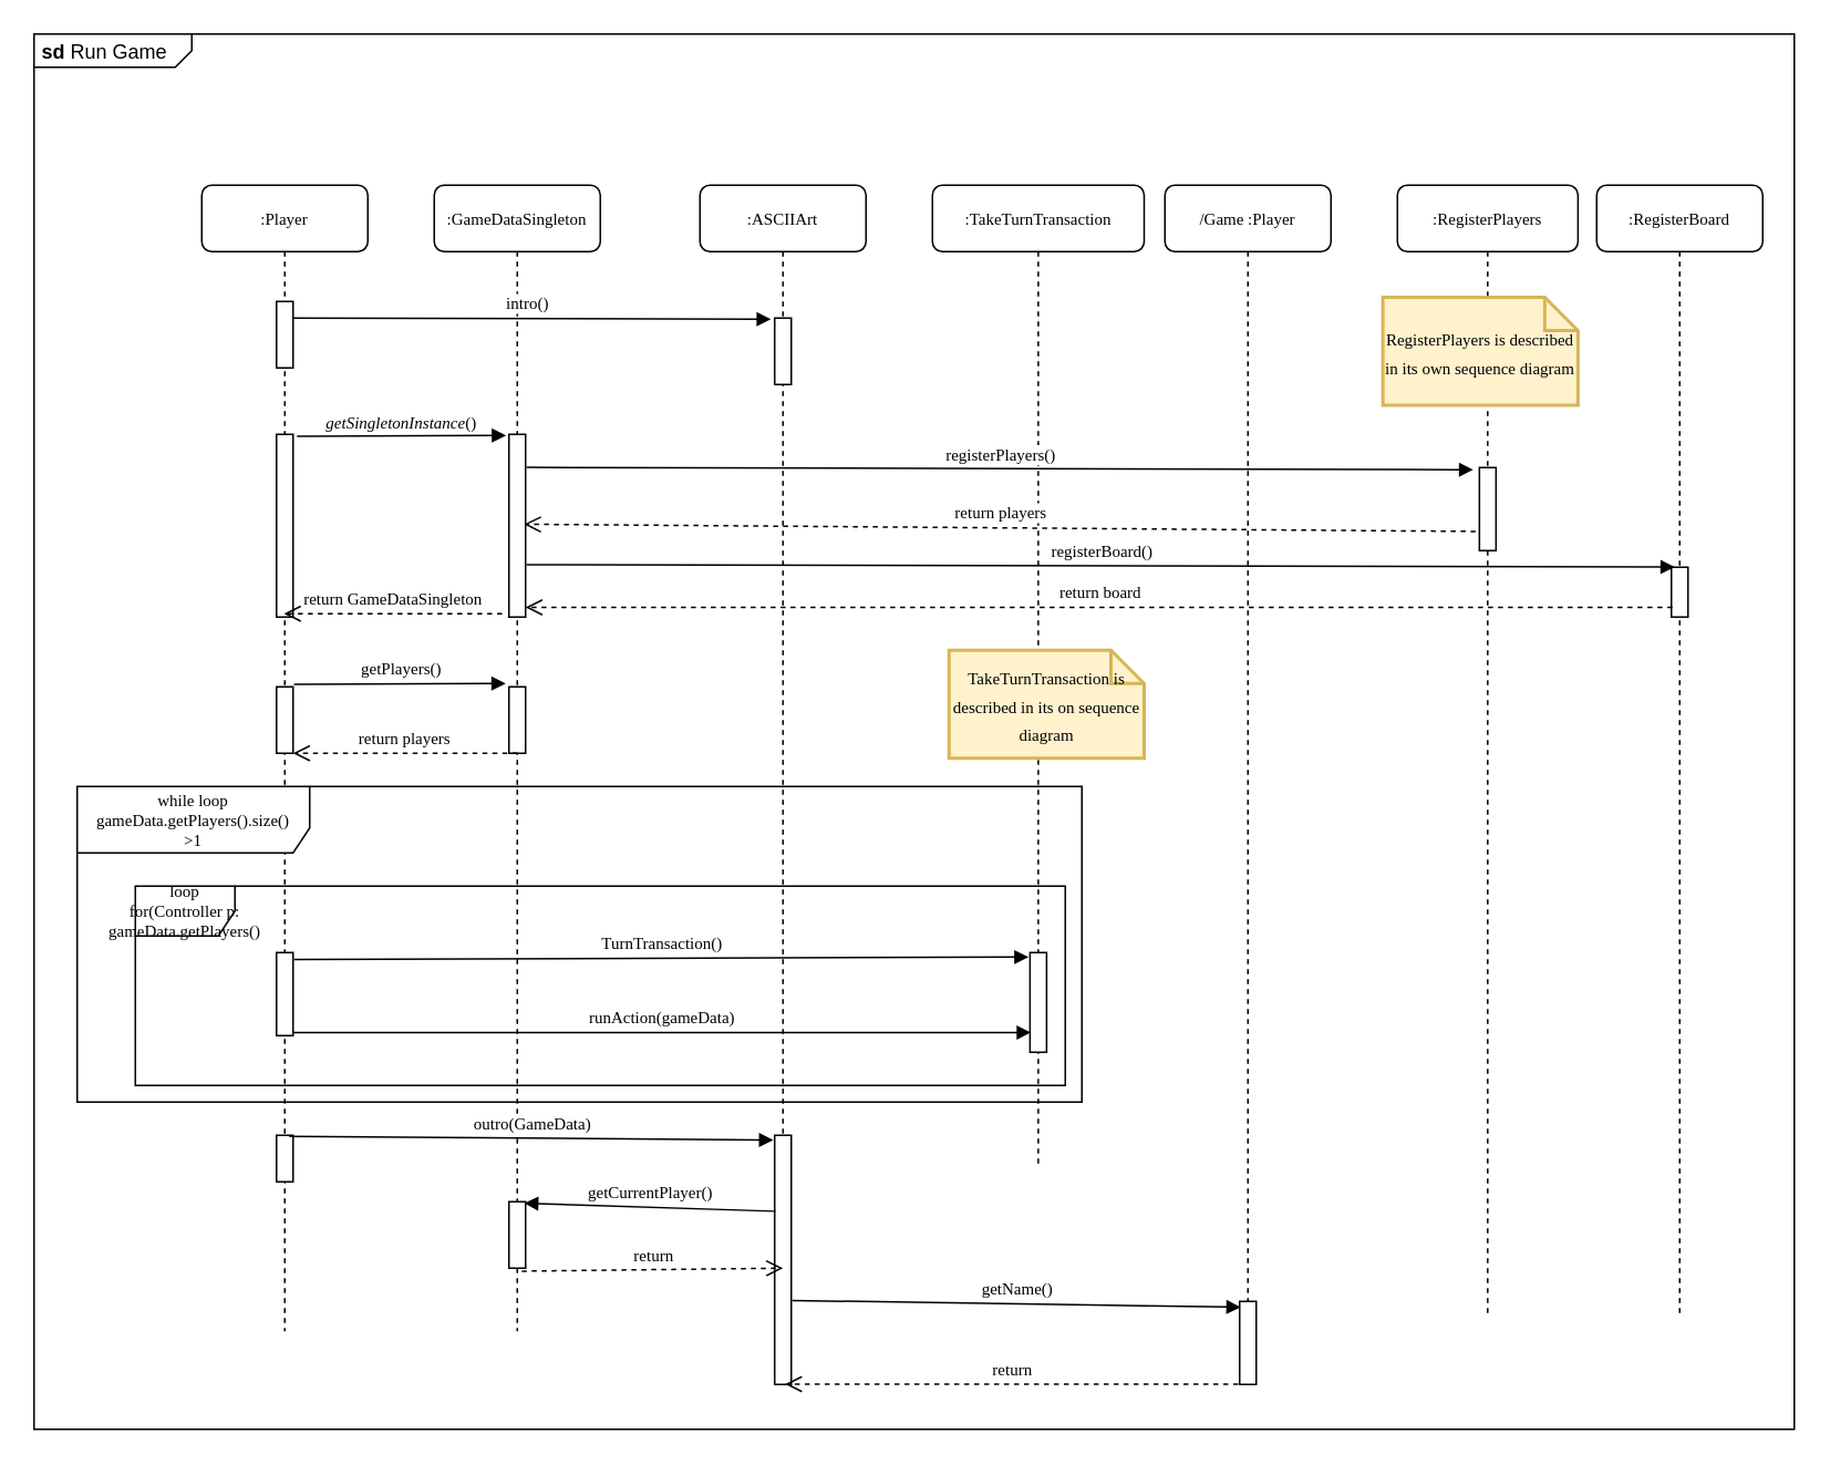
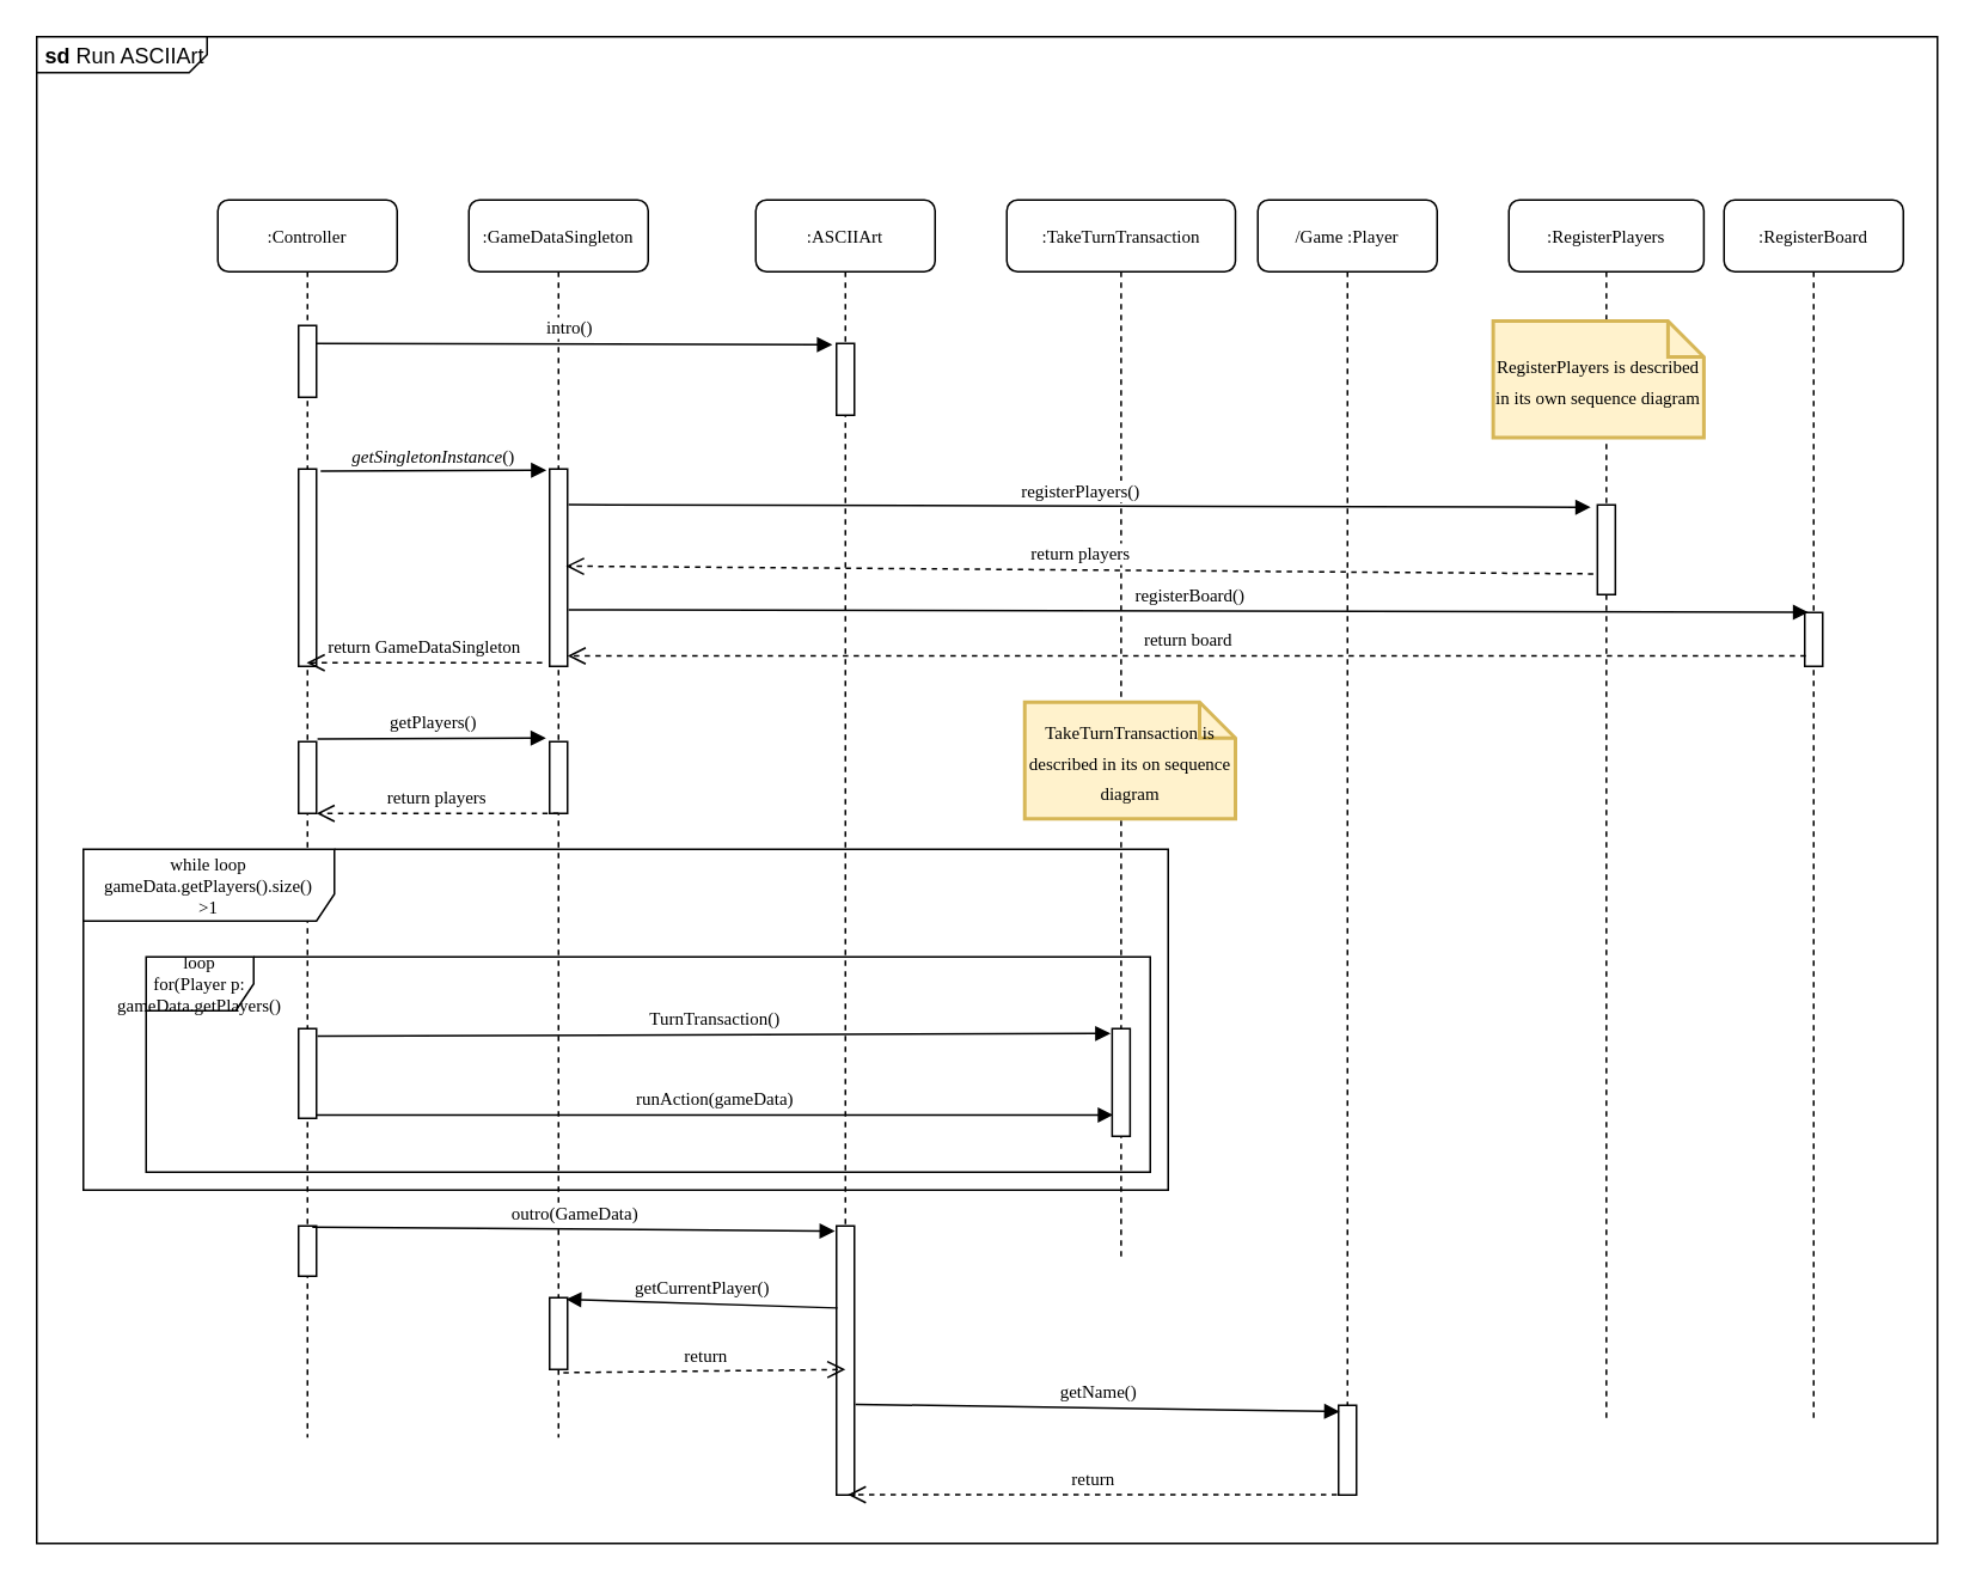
  <mxCell id="0" />
  <mxCell id="1" parent="0" />
- <mxCell id="2" value="&lt;p style=&quot;margin: 0px ; margin-top: 4px ; margin-left: 5px ; text-align: left&quot;&gt;&lt;b&gt;sd&lt;/b&gt;&amp;nbsp;Run Game&lt;/p&gt;" style="html=1;shape=mxgraph.sysml.package;overflow=fill;labelX=95;align=left;spacingLeft=5;verticalAlign=top;spacingTop=-3;" parent="1" vertex="1"><mxGeometry x="20" y="20" width="1060" height="840" as="geometry" /></mxCell>
+ <mxCell id="2" value="&lt;p style=&quot;margin: 0px ; margin-top: 4px ; margin-left: 5px ; text-align: left&quot;&gt;&lt;b&gt;sd&lt;/b&gt;&amp;nbsp;Run ASCIIArt&lt;/p&gt;" style="html=1;shape=mxgraph.sysml.package;overflow=fill;labelX=95;align=left;spacingLeft=5;verticalAlign=top;spacingTop=-3;" parent="1" vertex="1"><mxGeometry x="20" y="20" width="1060" height="840" as="geometry" /></mxCell>
  <mxCell id="3" value=":GameDataSingleton" style="shape=umlLifeline;perimeter=lifelinePerimeter;whiteSpace=wrap;html=1;container=1;collapsible=0;recursiveResize=0;outlineConnect=0;rounded=1;shadow=0;comic=0;labelBackgroundColor=none;strokeWidth=1;fontFamily=Verdana;fontSize=10;align=center;" parent="1" vertex="1"><mxGeometry x="261" y="111" width="100" height="690" as="geometry" /></mxCell>
  <mxCell id="4" value="" style="html=1;points=[];perimeter=orthogonalPerimeter;fontFamily=Verdana;fontSize=10;" parent="3" vertex="1"><mxGeometry x="45" y="150" width="10" height="110" as="geometry" /></mxCell>
  <mxCell id="5" value="" style="html=1;points=[];perimeter=orthogonalPerimeter;fontFamily=Verdana;fontSize=10;" parent="3" vertex="1"><mxGeometry x="45" y="302" width="10" height="40" as="geometry" /></mxCell>
  <mxCell id="6" value="" style="html=1;points=[];perimeter=orthogonalPerimeter;fontFamily=Verdana;fontSize=10;" parent="3" vertex="1"><mxGeometry x="45" y="612" width="10" height="40" as="geometry" /></mxCell>
  <mxCell id="7" value=":ASCIIArt" style="shape=umlLifeline;perimeter=lifelinePerimeter;whiteSpace=wrap;html=1;container=1;collapsible=0;recursiveResize=0;outlineConnect=0;rounded=1;shadow=0;comic=0;labelBackgroundColor=none;strokeWidth=1;fontFamily=Verdana;fontSize=10;align=center;" parent="1" vertex="1"><mxGeometry x="421" y="111" width="100" height="690" as="geometry" /></mxCell>
  <mxCell id="8" value="" style="html=1;points=[];perimeter=orthogonalPerimeter;fontFamily=Verdana;fontSize=10;" parent="7" vertex="1"><mxGeometry x="45" y="80" width="10" height="40" as="geometry" /></mxCell>
  <mxCell id="9" value="" style="html=1;points=[];perimeter=orthogonalPerimeter;fontFamily=Verdana;fontSize=10;" parent="7" vertex="1"><mxGeometry x="45" y="572" width="10" height="150" as="geometry" /></mxCell>
  <mxCell id="10" value=":TakeTurnTransaction" style="shape=umlLifeline;perimeter=lifelinePerimeter;whiteSpace=wrap;html=1;container=1;collapsible=0;recursiveResize=0;outlineConnect=0;rounded=1;shadow=0;comic=0;labelBackgroundColor=none;strokeWidth=1;fontFamily=Verdana;fontSize=10;align=center;" parent="1" vertex="1"><mxGeometry x="561" y="111" width="127.5" height="590" as="geometry" /></mxCell>
  <mxCell id="11" value="&lt;span style=&quot;color: rgb(0 , 0 , 0) ; font-family: &amp;#34;verdana&amp;#34; ; font-size: 10px&quot;&gt;TakeTurnTransaction is described in its on sequence diagram&lt;/span&gt;" style="shape=note;strokeWidth=2;fontSize=14;size=20;whiteSpace=wrap;html=1;fillColor=#fff2cc;strokeColor=#d6b656;fontColor=#666600;" parent="10" vertex="1"><mxGeometry x="10" y="280" width="117.5" height="65" as="geometry" /></mxCell>
  <mxCell id="12" value="/Game :Player" style="shape=umlLifeline;perimeter=lifelinePerimeter;whiteSpace=wrap;html=1;container=1;collapsible=0;recursiveResize=0;outlineConnect=0;rounded=1;shadow=0;comic=0;labelBackgroundColor=none;strokeWidth=1;fontFamily=Verdana;fontSize=10;align=center;" parent="1" vertex="1"><mxGeometry x="701" y="111" width="100" height="680" as="geometry" /></mxCell>
  <mxCell id="13" value="" style="html=1;points=[];perimeter=orthogonalPerimeter;fontFamily=Verdana;fontSize=10;" parent="12" vertex="1"><mxGeometry x="45" y="672" width="10" height="50" as="geometry" /></mxCell>
- <mxCell id="14" value=":Player" style="shape=umlLifeline;perimeter=lifelinePerimeter;whiteSpace=wrap;html=1;container=1;collapsible=0;recursiveResize=0;outlineConnect=0;rounded=1;shadow=0;comic=0;labelBackgroundColor=none;strokeWidth=1;fontFamily=Verdana;fontSize=10;align=center;" parent="1" vertex="1"><mxGeometry x="121" y="111" width="100" height="690" as="geometry" /></mxCell>
+ <mxCell id="14" value=":Controller" style="shape=umlLifeline;perimeter=lifelinePerimeter;whiteSpace=wrap;html=1;container=1;collapsible=0;recursiveResize=0;outlineConnect=0;rounded=1;shadow=0;comic=0;labelBackgroundColor=none;strokeWidth=1;fontFamily=Verdana;fontSize=10;align=center;" parent="1" vertex="1"><mxGeometry x="121" y="111" width="100" height="690" as="geometry" /></mxCell>
  <mxCell id="15" value="intro()" style="html=1;verticalAlign=bottom;endArrow=block;entryX=-0.229;entryY=0.016;entryDx=0;entryDy=0;entryPerimeter=0;fontFamily=Verdana;fontSize=10;" parent="14" target="8" edge="1"><mxGeometry width="80" relative="1" as="geometry"><mxPoint x="50" y="80" as="sourcePoint" /><mxPoint x="130" y="80" as="targetPoint" /></mxGeometry></mxCell>
  <mxCell id="16" value="" style="html=1;points=[];perimeter=orthogonalPerimeter;fontFamily=Verdana;fontSize=10;" parent="14" vertex="1"><mxGeometry x="45" y="70" width="10" height="40" as="geometry" /></mxCell>
  <mxCell id="17" value="" style="html=1;points=[];perimeter=orthogonalPerimeter;fontFamily=Verdana;fontSize=10;" parent="14" vertex="1"><mxGeometry x="45" y="150" width="10" height="110" as="geometry" /></mxCell>
  <mxCell id="18" value="" style="html=1;points=[];perimeter=orthogonalPerimeter;fontFamily=Verdana;fontSize=10;" parent="14" vertex="1"><mxGeometry x="45" y="302" width="10" height="40" as="geometry" /></mxCell>
  <mxCell id="19" value="" style="html=1;points=[];perimeter=orthogonalPerimeter;fontFamily=Verdana;fontSize=10;" parent="14" vertex="1"><mxGeometry x="45" y="572" width="10" height="28" as="geometry" /></mxCell>
  <mxCell id="20" value="&lt;p class=&quot;p1&quot; style=&quot;margin: 0px; font-stretch: normal; font-size: 10px; line-height: normal;&quot;&gt;&lt;i style=&quot;font-size: 10px;&quot;&gt;getSingletonInstance&lt;/i&gt;()&lt;/p&gt;" style="html=1;verticalAlign=bottom;endArrow=block;exitX=1.235;exitY=0.274;exitDx=0;exitDy=0;exitPerimeter=0;entryX=-0.176;entryY=0.006;entryDx=0;entryDy=0;entryPerimeter=0;fontFamily=Verdana;fontSize=10;" parent="1" target="4" edge="1"><mxGeometry width="80" relative="1" as="geometry"><mxPoint x="178.35" y="262.24" as="sourcePoint" /><mxPoint x="271" y="271" as="targetPoint" /></mxGeometry></mxCell>
  <mxCell id="21" value="return GameDataSingleton" style="html=1;verticalAlign=bottom;endArrow=open;dashed=1;endSize=8;fontFamily=Verdana;fontSize=10;exitX=-0.412;exitY=0.982;exitDx=0;exitDy=0;exitPerimeter=0;" parent="1" source="4" target="14" edge="1"><mxGeometry relative="1" as="geometry"><mxPoint x="281" y="311" as="sourcePoint" /><mxPoint x="201" y="301" as="targetPoint" /></mxGeometry></mxCell>
  <mxCell id="22" value="while loop&lt;br&gt;gameData.getPlayers().size()&lt;br&gt;&amp;gt;1" style="shape=umlFrame;whiteSpace=wrap;html=1;fontFamily=Verdana;fontSize=10;width=140;height=40;" parent="1" vertex="1"><mxGeometry x="46" y="473" width="605" height="190" as="geometry" /></mxCell>
- <mxCell id="23" value="loop&lt;br&gt;for(Controller p: gameData.getPlayers()" style="shape=umlFrame;whiteSpace=wrap;html=1;fontFamily=Verdana;fontSize=10;" parent="1" vertex="1"><mxGeometry x="81" y="533" width="560" height="120" as="geometry" /></mxCell>
+ <mxCell id="23" value="loop&lt;br&gt;for(Player p: gameData.getPlayers()" style="shape=umlFrame;whiteSpace=wrap;html=1;fontFamily=Verdana;fontSize=10;" parent="1" vertex="1"><mxGeometry x="81" y="533" width="560" height="120" as="geometry" /></mxCell>
  <mxCell id="24" value="" style="html=1;points=[];perimeter=orthogonalPerimeter;fontFamily=Verdana;fontSize=10;" parent="1" vertex="1"><mxGeometry x="166" y="573" width="10" height="50" as="geometry" /></mxCell>
  <mxCell id="25" value="getPlayers()" style="html=1;verticalAlign=bottom;endArrow=block;fontFamily=Verdana;fontSize=10;exitX=1.057;exitY=-0.039;exitDx=0;exitDy=0;exitPerimeter=0;" parent="1" source="18" edge="1"><mxGeometry width="80" relative="1" as="geometry"><mxPoint x="191" y="413" as="sourcePoint" /><mxPoint x="304" y="411" as="targetPoint" /></mxGeometry></mxCell>
  <mxCell id="26" value="return players" style="html=1;verticalAlign=bottom;endArrow=open;dashed=1;endSize=8;fontFamily=Verdana;fontSize=10;exitX=0.5;exitY=1;exitDx=0;exitDy=0;exitPerimeter=0;" parent="1" source="5" target="18" edge="1"><mxGeometry relative="1" as="geometry"><mxPoint x="301" y="453" as="sourcePoint" /><mxPoint x="221" y="453" as="targetPoint" /></mxGeometry></mxCell>
  <mxCell id="27" value="runAction(gameData)" style="html=1;verticalAlign=bottom;endArrow=block;fontFamily=Verdana;fontSize=10;entryX=0.057;entryY=0.802;entryDx=0;entryDy=0;entryPerimeter=0;" parent="1" source="24" target="28" edge="1"><mxGeometry width="80" relative="1" as="geometry"><mxPoint x="191" y="573" as="sourcePoint" /><mxPoint x="271" y="573" as="targetPoint" /></mxGeometry></mxCell>
  <mxCell id="28" value="" style="html=1;points=[];perimeter=orthogonalPerimeter;fontFamily=Verdana;fontSize=10;" parent="1" vertex="1"><mxGeometry x="619.75" y="573" width="10" height="60" as="geometry" /></mxCell>
  <mxCell id="29" value="TurnTransaction()" style="html=1;verticalAlign=bottom;endArrow=block;fontFamily=Verdana;fontSize=10;entryX=-0.086;entryY=0.045;entryDx=0;entryDy=0;entryPerimeter=0;exitX=1.057;exitY=0.083;exitDx=0;exitDy=0;exitPerimeter=0;" parent="1" source="24" target="28" edge="1"><mxGeometry width="80" relative="1" as="geometry"><mxPoint x="201" y="583" as="sourcePoint" /><mxPoint x="281" y="583" as="targetPoint" /></mxGeometry></mxCell>
  <mxCell id="30" value="outro(GameData)" style="html=1;verticalAlign=bottom;endArrow=block;fontFamily=Verdana;fontSize=10;exitX=0.771;exitY=0.021;exitDx=0;exitDy=0;exitPerimeter=0;entryX=-0.086;entryY=0.019;entryDx=0;entryDy=0;entryPerimeter=0;" parent="1" source="19" target="9" edge="1"><mxGeometry width="80" relative="1" as="geometry"><mxPoint x="211" y="683" as="sourcePoint" /><mxPoint x="291" y="683" as="targetPoint" /></mxGeometry></mxCell>
  <mxCell id="31" value="getCurrentPlayer()" style="html=1;verticalAlign=bottom;endArrow=block;fontFamily=Verdana;fontSize=10;exitX=0.057;exitY=0.305;exitDx=0;exitDy=0;exitPerimeter=0;entryX=0.914;entryY=0.021;entryDx=0;entryDy=0;entryPerimeter=0;" parent="1" source="9" target="6" edge="1"><mxGeometry width="80" relative="1" as="geometry"><mxPoint x="391" y="723" as="sourcePoint" /><mxPoint x="331" y="726" as="targetPoint" /></mxGeometry></mxCell>
  <mxCell id="32" value="return" style="html=1;verticalAlign=bottom;endArrow=open;dashed=1;endSize=8;fontFamily=Verdana;fontSize=10;exitX=0.771;exitY=1.045;exitDx=0;exitDy=0;exitPerimeter=0;" parent="1" source="6" edge="1"><mxGeometry relative="1" as="geometry"><mxPoint x="441" y="763" as="sourcePoint" /><mxPoint x="471" y="763" as="targetPoint" /></mxGeometry></mxCell>
  <mxCell id="33" value="getName()" style="html=1;verticalAlign=bottom;endArrow=block;fontFamily=Verdana;fontSize=10;exitX=1.057;exitY=0.663;exitDx=0;exitDy=0;exitPerimeter=0;entryX=0.057;entryY=0.07;entryDx=0;entryDy=0;entryPerimeter=0;" parent="1" source="9" target="13" edge="1"><mxGeometry width="80" relative="1" as="geometry"><mxPoint x="501" y="793" as="sourcePoint" /><mxPoint x="581" y="793" as="targetPoint" /></mxGeometry></mxCell>
  <mxCell id="34" value="return" style="html=1;verticalAlign=bottom;endArrow=open;dashed=1;endSize=8;fontFamily=Verdana;fontSize=10;entryX=0.629;entryY=0.999;entryDx=0;entryDy=0;entryPerimeter=0;exitX=-0.086;exitY=0.998;exitDx=0;exitDy=0;exitPerimeter=0;" parent="1" source="13" target="9" edge="1"><mxGeometry relative="1" as="geometry"><mxPoint x="721" y="833" as="sourcePoint" /><mxPoint x="641" y="833" as="targetPoint" /></mxGeometry></mxCell>
  <mxCell id="35" value=":RegisterPlayers" style="shape=umlLifeline;perimeter=lifelinePerimeter;whiteSpace=wrap;html=1;container=1;collapsible=0;recursiveResize=0;outlineConnect=0;rounded=1;shadow=0;comic=0;labelBackgroundColor=none;strokeWidth=1;fontFamily=Verdana;fontSize=10;align=center;" parent="1" vertex="1"><mxGeometry x="841" y="111" width="108.75" height="680" as="geometry" /></mxCell>
  <mxCell id="36" value="" style="html=1;points=[];perimeter=orthogonalPerimeter;fontFamily=Verdana;fontSize=10;" parent="35" vertex="1"><mxGeometry x="49.38" y="170" width="10" height="50" as="geometry" /></mxCell>
  <mxCell id="37" value="&lt;span style=&quot;color: rgb(0 , 0 , 0) ; font-family: &amp;#34;verdana&amp;#34; ; font-size: 10px&quot;&gt;RegisterPlayers is described in its own sequence diagram&lt;/span&gt;" style="shape=note;strokeWidth=2;fontSize=14;size=20;whiteSpace=wrap;html=1;fillColor=#fff2cc;strokeColor=#d6b656;fontColor=#666600;" parent="35" vertex="1"><mxGeometry x="-8.75" y="67.5" width="117.5" height="65" as="geometry" /></mxCell>
  <mxCell id="38" value=":RegisterBoard" style="shape=umlLifeline;perimeter=lifelinePerimeter;whiteSpace=wrap;html=1;container=1;collapsible=0;recursiveResize=0;outlineConnect=0;rounded=1;shadow=0;comic=0;labelBackgroundColor=none;strokeWidth=1;fontFamily=Verdana;fontSize=10;align=center;" parent="1" vertex="1"><mxGeometry x="961" y="111" width="100" height="680" as="geometry" /></mxCell>
  <mxCell id="39" value="" style="html=1;points=[];perimeter=orthogonalPerimeter;fontFamily=Verdana;fontSize=10;" parent="38" vertex="1"><mxGeometry x="45" y="230" width="10" height="30" as="geometry" /></mxCell>
  <mxCell id="40" value="registerPlayers()" style="html=1;verticalAlign=bottom;endArrow=block;fontFamily=Verdana;fontSize=10;exitX=1.057;exitY=0.181;exitDx=0;exitDy=0;exitPerimeter=0;entryX=-0.371;entryY=0.026;entryDx=0;entryDy=0;entryPerimeter=0;" parent="1" source="4" target="36" edge="1"><mxGeometry width="80" relative="1" as="geometry"><mxPoint x="341" y="281" as="sourcePoint" /><mxPoint x="421" y="281" as="targetPoint" /></mxGeometry></mxCell>
  <mxCell id="41" value="registerBoard()" style="html=1;verticalAlign=bottom;endArrow=block;fontFamily=Verdana;fontSize=10;entryX=0.2;entryY=-0.003;entryDx=0;entryDy=0;entryPerimeter=0;exitX=1.057;exitY=0.713;exitDx=0;exitDy=0;exitPerimeter=0;" parent="1" source="4" target="39" edge="1"><mxGeometry width="80" relative="1" as="geometry"><mxPoint x="921" y="321" as="sourcePoint" /><mxPoint x="1001" y="321" as="targetPoint" /></mxGeometry></mxCell>
  <mxCell id="42" value="return players" style="html=1;verticalAlign=bottom;endArrow=open;dashed=1;endSize=8;fontFamily=Verdana;fontSize=10;entryX=0.914;entryY=0.492;entryDx=0;entryDy=0;entryPerimeter=0;exitX=-0.229;exitY=0.769;exitDx=0;exitDy=0;exitPerimeter=0;" parent="1" source="36" target="4" edge="1"><mxGeometry relative="1" as="geometry"><mxPoint x="881" y="321" as="sourcePoint" /><mxPoint x="801" y="321" as="targetPoint" /></mxGeometry></mxCell>
  <mxCell id="43" value="return board" style="html=1;verticalAlign=bottom;endArrow=open;dashed=1;endSize=8;fontFamily=Verdana;fontSize=10;exitX=0.057;exitY=0.805;exitDx=0;exitDy=0;exitPerimeter=0;" parent="1" source="39" target="4" edge="1"><mxGeometry relative="1" as="geometry"><mxPoint x="411" y="371" as="sourcePoint" /><mxPoint x="331" y="371" as="targetPoint" /></mxGeometry></mxCell>
